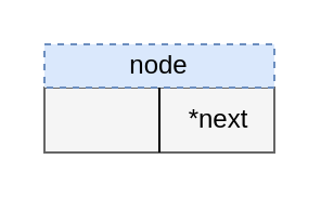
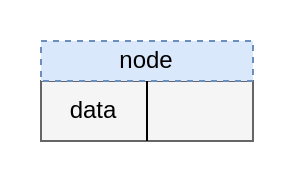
  <mxCell id="0" />
  <mxCell id="1" parent="0" />
  <mxCell id="2" value="" style="group" vertex="1" connectable="0" parent="1"><mxGeometry x="20" y="20" width="106" height="50" as="geometry" /></mxCell>
  <mxCell id="3" value="" style="rounded=0;whiteSpace=wrap;html=1;fillColor=#f5f5f5;fontColor=#333333;strokeColor=#666666;" vertex="1" parent="2"><mxGeometry y="20" width="106" height="30" as="geometry" /></mxCell>
  <mxCell id="4" value="node" style="rounded=0;whiteSpace=wrap;html=1;fillColor=#dae8fc;strokeColor=#6c8ebf;dashed=1;" vertex="1" parent="2"><mxGeometry width="106" height="20" as="geometry" /></mxCell>
  <mxCell id="5" style="edgeStyle=orthogonalEdgeStyle;rounded=0;orthogonalLoop=1;jettySize=auto;html=1;exitX=0.5;exitY=1;exitDx=0;exitDy=0;" edge="1" parent="2" source="4" target="4"><mxGeometry relative="1" as="geometry" /></mxCell>
  <mxCell id="6" value="" style="endArrow=none;html=1;rounded=0;exitX=0.5;exitY=1;exitDx=0;exitDy=0;entryX=0.5;entryY=0;entryDx=0;entryDy=0;" edge="1" parent="2" source="3" target="3"><mxGeometry width="50" height="50" relative="1" as="geometry"><mxPoint x="60" y="66.667" as="sourcePoint" /><mxPoint x="53" y="30" as="targetPoint" /></mxGeometry></mxCell>
- <mxCell id="8" value="*next" style="text;html=1;resizable=0;autosize=1;align=center;verticalAlign=middle;points=[];fillColor=none;strokeColor=none;rounded=0;" vertex="1" parent="2"><mxGeometry x="55" y="20" width="50" height="30" as="geometry" /></mxCell>
+ <mxCell id="7" value="data" style="text;html=1;resizable=0;autosize=1;align=center;verticalAlign=middle;points=[];fillColor=none;strokeColor=none;rounded=0;" vertex="1" parent="2"><mxGeometry x="1" y="20" width="50" height="30" as="geometry" /></mxCell>
